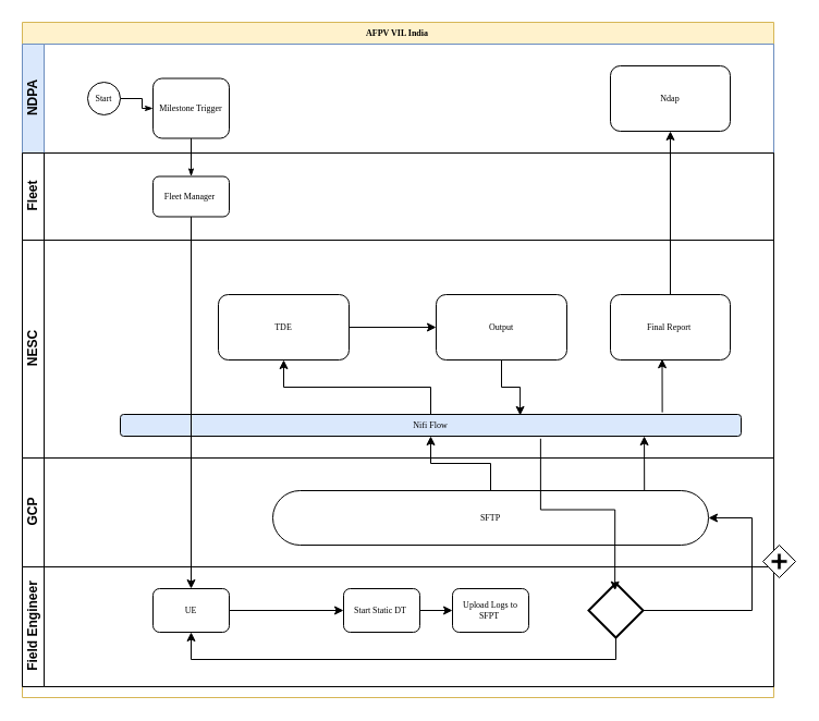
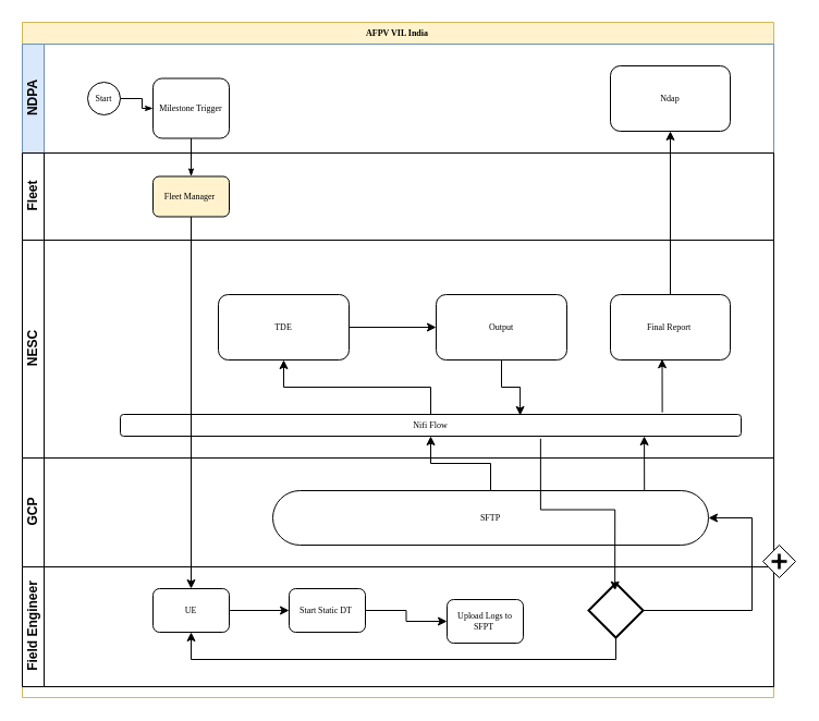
  <mxCell id="0" />
  <mxCell id="1" parent="0" />
  <mxCell id="2" value="AFPV VIL India&amp;nbsp;" style="swimlane;html=1;childLayout=stackLayout;horizontal=1;startSize=20;horizontalStack=0;rounded=0;shadow=0;labelBackgroundColor=none;strokeWidth=1;fontFamily=Verdana;fontSize=8;align=center;fillColor=#fff2cc;strokeColor=#d6b656;" parent="1" vertex="1"><mxGeometry x="20" y="20" width="690" height="620" as="geometry" /></mxCell>
  <mxCell id="3" value="NDPA" style="swimlane;html=1;startSize=20;horizontal=0;fillColor=#dae8fc;strokeColor=#6c8ebf;gradientColor=none;" parent="2" vertex="1"><mxGeometry y="20" width="690" height="100" as="geometry" /></mxCell>
  <mxCell id="4" style="edgeStyle=orthogonalEdgeStyle;rounded=0;html=1;labelBackgroundColor=none;startArrow=none;startFill=0;startSize=5;endArrow=classicThin;endFill=1;endSize=5;jettySize=auto;orthogonalLoop=1;strokeWidth=1;fontFamily=Verdana;fontSize=8" parent="3" source="5" target="6" edge="1"><mxGeometry relative="1" as="geometry" /></mxCell>
  <mxCell id="5" value="Start" style="ellipse;whiteSpace=wrap;html=1;rounded=0;shadow=0;labelBackgroundColor=none;strokeWidth=1;fontFamily=Verdana;fontSize=8;align=center;" parent="3" vertex="1"><mxGeometry x="60" y="35" width="30" height="30" as="geometry" /></mxCell>
  <mxCell id="6" value="Milestone Trigger" style="rounded=1;whiteSpace=wrap;html=1;shadow=0;labelBackgroundColor=none;strokeWidth=1;fontFamily=Verdana;fontSize=8;align=center;" parent="3" vertex="1"><mxGeometry x="120" y="31.5" width="70" height="55" as="geometry" /></mxCell>
  <mxCell id="7" value="Ndap" style="rounded=1;whiteSpace=wrap;html=1;shadow=0;labelBackgroundColor=none;strokeWidth=1;fontFamily=Verdana;fontSize=8;align=center;" vertex="1" parent="3"><mxGeometry x="540" y="20" width="110" height="60" as="geometry" /></mxCell>
  <mxCell id="8" value="Fleet" style="swimlane;html=1;startSize=20;horizontal=0;" parent="2" vertex="1"><mxGeometry y="120" width="690" height="80" as="geometry" /></mxCell>
- <mxCell id="9" value="Fleet Manager&amp;nbsp;" style="rounded=1;whiteSpace=wrap;html=1;shadow=0;labelBackgroundColor=none;strokeWidth=1;fontFamily=Verdana;fontSize=8;align=center;" parent="8" vertex="1"><mxGeometry x="120" y="21.5" width="70" height="37" as="geometry" /></mxCell>
+ <mxCell id="9" value="Fleet Manager&amp;nbsp;" style="rounded=1;whiteSpace=wrap;html=1;shadow=0;labelBackgroundColor=none;strokeWidth=1;fontFamily=Verdana;fontSize=8;align=center;fillColor=#fff2cc;" parent="8" vertex="1"><mxGeometry x="120" y="21.5" width="70" height="37" as="geometry" /></mxCell>
  <mxCell id="10" value="NESC" style="swimlane;html=1;startSize=20;horizontal=0;" vertex="1" parent="2"><mxGeometry y="200" width="690" height="200" as="geometry"><mxRectangle y="320" width="680" height="30" as="alternateBounds" /></mxGeometry></mxCell>
  <mxCell id="11" value="" style="edgeStyle=orthogonalEdgeStyle;rounded=0;orthogonalLoop=1;jettySize=auto;html=1;" edge="1" parent="10" source="12" target="14"><mxGeometry relative="1" as="geometry" /></mxCell>
- <mxCell id="12" value="Nifi Flow" style="whiteSpace=wrap;html=1;fontSize=8;fontFamily=Verdana;rounded=1;shadow=0;labelBackgroundColor=none;strokeWidth=1;fillColor=#dae8fc;" vertex="1" parent="10"><mxGeometry x="90" y="160" width="570" height="20" as="geometry" /></mxCell>
+ <mxCell id="12" value="Nifi Flow" style="whiteSpace=wrap;html=1;fontSize=8;fontFamily=Verdana;rounded=1;shadow=0;labelBackgroundColor=none;strokeWidth=1;" vertex="1" parent="10"><mxGeometry x="90" y="160" width="570" height="20" as="geometry" /></mxCell>
  <mxCell id="13" value="" style="edgeStyle=orthogonalEdgeStyle;rounded=0;orthogonalLoop=1;jettySize=auto;html=1;" edge="1" parent="10" source="14" target="15"><mxGeometry relative="1" as="geometry" /></mxCell>
  <mxCell id="14" value="TDE" style="whiteSpace=wrap;html=1;fontSize=8;fontFamily=Verdana;rounded=1;shadow=0;labelBackgroundColor=none;strokeWidth=1;" vertex="1" parent="10"><mxGeometry x="180" y="50" width="120" height="60" as="geometry" /></mxCell>
  <mxCell id="15" value="Output" style="whiteSpace=wrap;html=1;fontSize=8;fontFamily=Verdana;rounded=1;shadow=0;labelBackgroundColor=none;strokeWidth=1;" vertex="1" parent="10"><mxGeometry x="380" y="50" width="120" height="60" as="geometry" /></mxCell>
  <mxCell id="16" style="edgeStyle=orthogonalEdgeStyle;rounded=0;orthogonalLoop=1;jettySize=auto;html=1;entryX=0.644;entryY=0.045;entryDx=0;entryDy=0;entryPerimeter=0;" edge="1" parent="10" source="15" target="12"><mxGeometry relative="1" as="geometry" /></mxCell>
  <mxCell id="17" value="Final Report&amp;nbsp;" style="rounded=1;whiteSpace=wrap;html=1;shadow=0;labelBackgroundColor=none;strokeWidth=1;fontFamily=Verdana;fontSize=8;align=center;" parent="10" vertex="1"><mxGeometry x="540" y="50" width="110" height="60" as="geometry" /></mxCell>
  <mxCell id="18" value="" style="endArrow=classic;html=1;rounded=0;entryX=0.844;entryY=1.286;entryDx=0;entryDy=0;entryPerimeter=0;exitX=0.853;exitY=0.121;exitDx=0;exitDy=0;exitPerimeter=0;" edge="1" parent="10"><mxGeometry width="50" height="50" relative="1" as="geometry"><mxPoint x="571.2" y="230.33" as="sourcePoint" /><mxPoint x="571.08" y="180" as="targetPoint" /></mxGeometry></mxCell>
  <mxCell id="19" value="" style="endArrow=classic;html=1;rounded=0;entryX=0.432;entryY=0.986;entryDx=0;entryDy=0;entryPerimeter=0;exitX=0.873;exitY=-0.093;exitDx=0;exitDy=0;exitPerimeter=0;" edge="1" parent="10" source="12" target="17"><mxGeometry width="50" height="50" relative="1" as="geometry"><mxPoint x="310" y="140" as="sourcePoint" /><mxPoint x="360" y="90" as="targetPoint" /></mxGeometry></mxCell>
  <mxCell id="20" value="GCP" style="swimlane;html=1;startSize=20;horizontal=0;" vertex="1" parent="2"><mxGeometry y="400" width="690" height="100" as="geometry"><mxRectangle y="320" width="680" height="30" as="alternateBounds" /></mxGeometry></mxCell>
  <mxCell id="21" value="SFTP" style="whiteSpace=wrap;html=1;fontSize=8;fontFamily=Verdana;rounded=1;shadow=0;labelBackgroundColor=none;strokeWidth=1;arcSize=50;" vertex="1" parent="20"><mxGeometry x="230" y="30" width="400" height="50" as="geometry" /></mxCell>
  <mxCell id="22" style="edgeStyle=orthogonalEdgeStyle;rounded=0;html=1;labelBackgroundColor=none;startArrow=none;startFill=0;startSize=5;endArrow=classicThin;endFill=1;endSize=5;jettySize=auto;orthogonalLoop=1;strokeWidth=1;fontFamily=Verdana;fontSize=8" parent="2" source="6" target="9" edge="1"><mxGeometry relative="1" as="geometry" /></mxCell>
  <mxCell id="23" style="edgeStyle=orthogonalEdgeStyle;rounded=0;orthogonalLoop=1;jettySize=auto;html=1;entryX=0.5;entryY=0;entryDx=0;entryDy=0;" edge="1" parent="2" source="9" target="26"><mxGeometry relative="1" as="geometry"><mxPoint x="155" y="440" as="targetPoint" /></mxGeometry></mxCell>
  <mxCell id="24" value="Field Engineer" style="swimlane;html=1;startSize=20;horizontal=0;" parent="2" vertex="1"><mxGeometry y="500" width="690" height="110" as="geometry"><mxRectangle y="320" width="680" height="30" as="alternateBounds" /></mxGeometry></mxCell>
  <mxCell id="25" value="" style="edgeStyle=orthogonalEdgeStyle;rounded=0;orthogonalLoop=1;jettySize=auto;html=1;" edge="1" parent="24" source="26" target="28"><mxGeometry relative="1" as="geometry" /></mxCell>
  <mxCell id="26" value="UE" style="rounded=1;whiteSpace=wrap;html=1;shadow=0;labelBackgroundColor=none;strokeWidth=1;fontFamily=Verdana;fontSize=8;align=center;" parent="24" vertex="1"><mxGeometry x="120" y="20.0" width="70" height="40" as="geometry" /></mxCell>
  <mxCell id="27" value="" style="edgeStyle=orthogonalEdgeStyle;rounded=0;orthogonalLoop=1;jettySize=auto;html=1;" edge="1" parent="24" source="28" target="29"><mxGeometry relative="1" as="geometry" /></mxCell>
- <mxCell id="28" value="Start Static DT&amp;nbsp;" style="whiteSpace=wrap;html=1;fontSize=8;fontFamily=Verdana;rounded=1;shadow=0;labelBackgroundColor=none;strokeWidth=1;" vertex="1" parent="24"><mxGeometry x="295" y="20" width="70" height="40" as="geometry" /></mxCell>
- <mxCell id="29" value="Upload Logs to SFPT&amp;nbsp;" style="whiteSpace=wrap;html=1;fontSize=8;fontFamily=Verdana;rounded=1;shadow=0;labelBackgroundColor=none;strokeWidth=1;" vertex="1" parent="24"><mxGeometry x="395" y="20" width="70" height="40" as="geometry" /></mxCell>
+ <mxCell id="28" value="Start Static DT&amp;nbsp;" style="whiteSpace=wrap;html=1;fontSize=8;fontFamily=Verdana;rounded=1;shadow=0;labelBackgroundColor=none;strokeWidth=1;" vertex="1" parent="24"><mxGeometry x="245" y="20" width="70" height="40" as="geometry" /></mxCell>
+ <mxCell id="29" value="Upload Logs to SFPT&amp;nbsp;" style="whiteSpace=wrap;html=1;fontSize=8;fontFamily=Verdana;rounded=1;shadow=0;labelBackgroundColor=none;strokeWidth=1;" vertex="1" parent="24"><mxGeometry x="390" y="30" width="70" height="40" as="geometry" /></mxCell>
  <mxCell id="30" style="edgeStyle=orthogonalEdgeStyle;rounded=0;orthogonalLoop=1;jettySize=auto;html=1;entryX=0.5;entryY=1;entryDx=0;entryDy=0;" edge="1" parent="24" source="31" target="26"><mxGeometry relative="1" as="geometry"><Array as="points"><mxPoint x="545" y="85" /><mxPoint x="155" y="85" /></Array></mxGeometry></mxCell>
  <mxCell id="31" value="" style="strokeWidth=2;html=1;shape=mxgraph.flowchart.decision;whiteSpace=wrap;" vertex="1" parent="24"><mxGeometry x="520" y="15" width="50" height="50" as="geometry" /></mxCell>
  <mxCell id="32" value="" style="edgeStyle=orthogonalEdgeStyle;rounded=0;orthogonalLoop=1;jettySize=auto;html=1;" edge="1" parent="2" source="21" target="12"><mxGeometry relative="1" as="geometry" /></mxCell>
  <mxCell id="33" style="edgeStyle=orthogonalEdgeStyle;rounded=0;orthogonalLoop=1;jettySize=auto;html=1;entryX=0.483;entryY=0.133;entryDx=0;entryDy=0;entryPerimeter=0;exitX=0.677;exitY=1.114;exitDx=0;exitDy=0;exitPerimeter=0;" edge="1" parent="2" source="12" target="31"><mxGeometry relative="1" as="geometry" /></mxCell>
  <mxCell id="34" style="edgeStyle=orthogonalEdgeStyle;rounded=0;orthogonalLoop=1;jettySize=auto;html=1;entryX=1;entryY=0.5;entryDx=0;entryDy=0;exitX=1;exitY=0.5;exitDx=0;exitDy=0;exitPerimeter=0;" edge="1" parent="2" source="31" target="21"><mxGeometry relative="1" as="geometry"><Array as="points"><mxPoint x="670" y="540" /><mxPoint x="670" y="455" /></Array></mxGeometry></mxCell>
  <mxCell id="35" value="" style="edgeStyle=orthogonalEdgeStyle;rounded=0;orthogonalLoop=1;jettySize=auto;html=1;" edge="1" parent="2" source="17" target="7"><mxGeometry relative="1" as="geometry" /></mxCell>
  <mxCell id="36" value="" style="shape=mxgraph.bpmn.shape;html=1;verticalLabelPosition=bottom;labelBackgroundColor=#ffffff;verticalAlign=top;perimeter=rhombusPerimeter;background=gateway;outline=none;symbol=parallelGw;rounded=1;shadow=0;strokeWidth=1;fontFamily=Verdana;fontSize=8;align=center;" parent="1" vertex="1"><mxGeometry x="700" y="500" width="30" height="30" as="geometry" /></mxCell>
